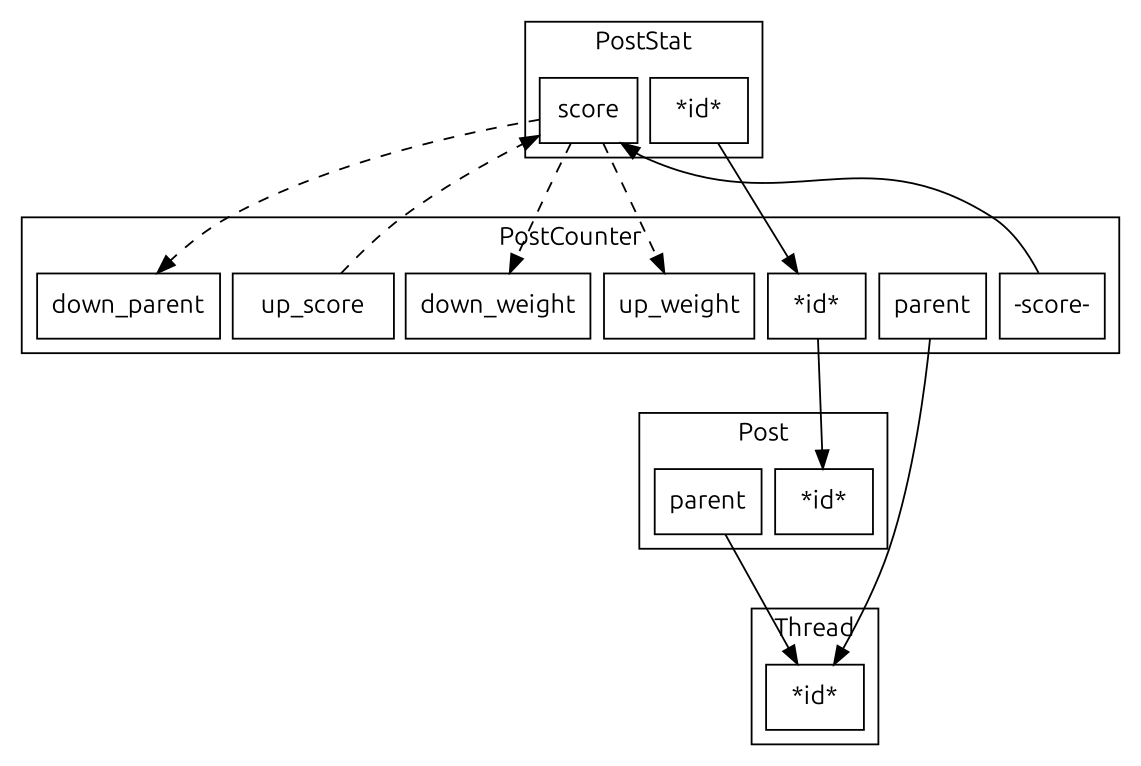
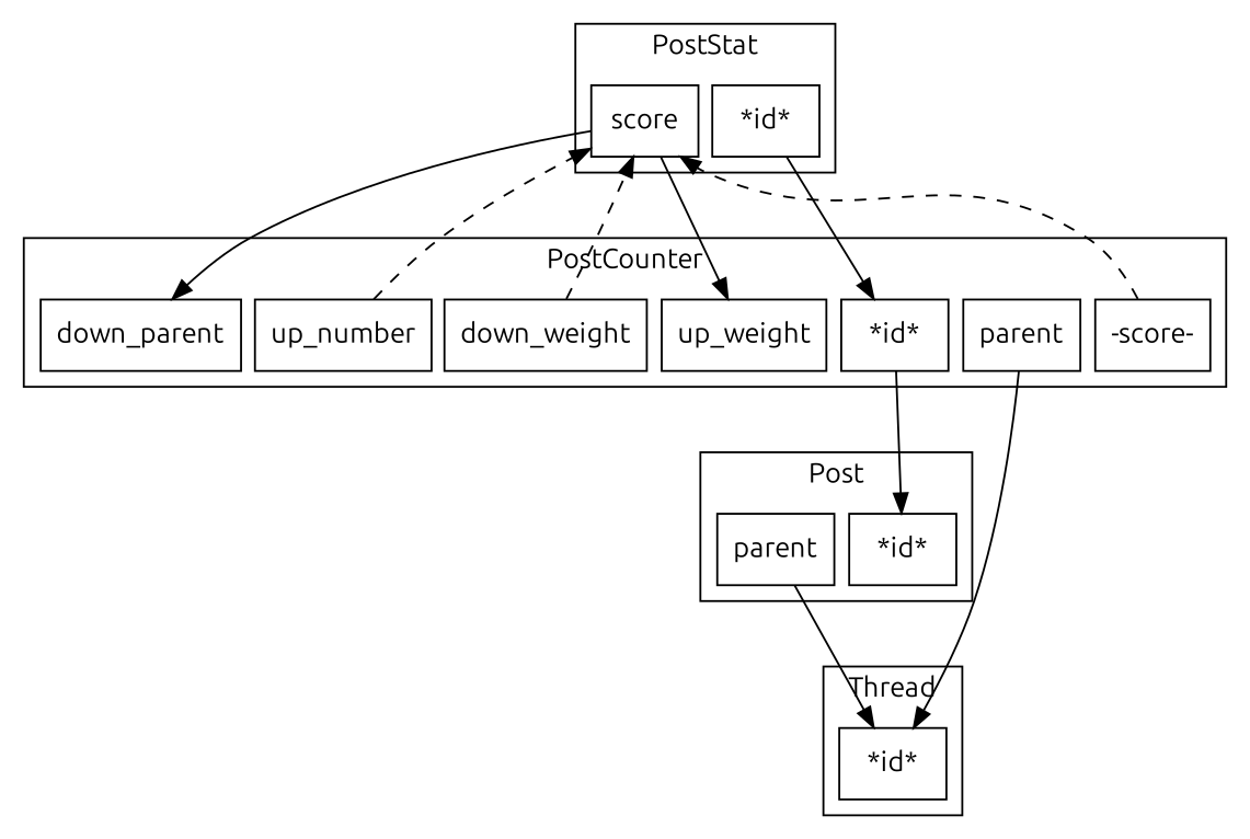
  strict digraph {
    fontname=Ubuntu
    nodesep=0.1
    ranksep=1
    node [fontname=Ubuntu shape=box]
    edge [fontname=Ubuntu style=dashed]
    n1 [label="*id*"]
    n2 [label=parent]
-   n3 [label=up_score]
+   n3 [label=up_number]
    n4 [label=down_parent]
    n5 [label=up_weight]
    n6 [label=down_weight]
    n7 [label="-score-"]
    n8 [label="*id*"]
    n9 [label=parent]
    n10 [label="*id*"]
    n11 [label="*id*"]
    n12 [label=score]
    subgraph cluster_1 {
      label=PostCounter
      n1
      n2
      n3
      n4
      n5
      n6
      n7
    }
    subgraph cluster_2 {
      label=Post
      n8
      n9
    }
    subgraph cluster_3 {
      label=Thread
      n10
    }
    subgraph cluster_4 {
      label=PostStat
      n11
      n12
    }
    n1 -> n8 [style=""]
    n2 -> n10 [style=""]
    n3 -> n12
-   n7 -> n12 [style=solid]
+   n7 -> n12
    n9 -> n10 [style=""]
    n11 -> n1 [style=""]
-   n12 -> n4
-   n12 -> n5
-   n12 -> n6
+   n12 -> n4 [style=solid]
+   n12 -> n5 [style=solid]
+   n6 -> n12
  }
